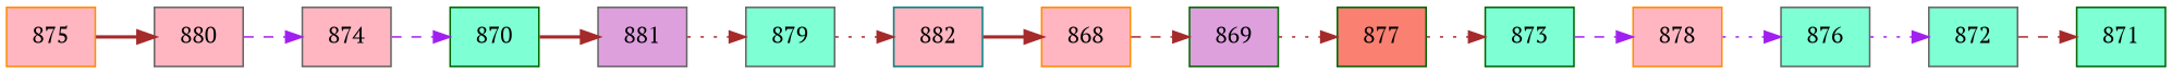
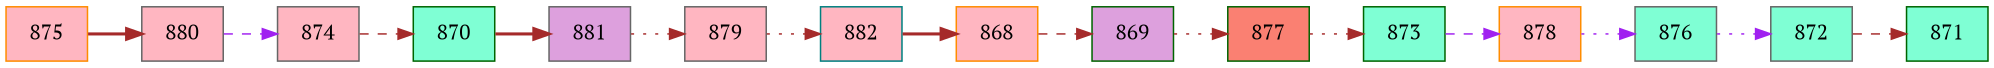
  digraph {
    fontname="PT Serif"
    rankdir=LR
    node [color=gray40 fillcolor=lightpink fontname="PT Serif" shape=record style=filled]
    edge [color=brown fontname="PT Serif" style=dotted]
    n1 [color=darkorange label="{875}"]
    n2 [label="{880}"]
    n3 [label="{874}"]
    n4 [color=darkgreen fillcolor=aquamarine label="{870}"]
    n5 [fillcolor=plum label="{881}"]
-   n6 [fillcolor=aquamarine label="{879}"]
+   n6 [label="{879}"]
    n7 [color=teal label="{882}"]
    n8 [color=darkorange label="{868}"]
    n9 [color=darkgreen fillcolor=plum label="{869}"]
    n10 [color=darkgreen fillcolor=salmon label="{877}"]
    n11 [color=darkgreen fillcolor=aquamarine label="{873}"]
    n12 [color=darkorange label="{878}"]
    n13 [fillcolor=aquamarine label="{876}"]
    n14 [fillcolor=aquamarine label="{872}"]
    n15 [color=darkgreen fillcolor=aquamarine label="{871}"]
    n1 -> n2 [style=bold]
    n2 -> n3 [color=purple style=dashed]
-   n3 -> n4 [color=purple style=dashed]
+   n3 -> n4 [style=dashed]
    n4 -> n5 [style=bold]
    n5 -> n6
    n6 -> n7
    n7 -> n8 [style=bold]
    n8 -> n9 [style=dashed]
    n9 -> n10
    n10 -> n11
    n11 -> n12 [color=purple style=dashed]
    n12 -> n13 [color=purple]
    n13 -> n14 [color=purple]
    n14 -> n15 [style=dashed]
  }
